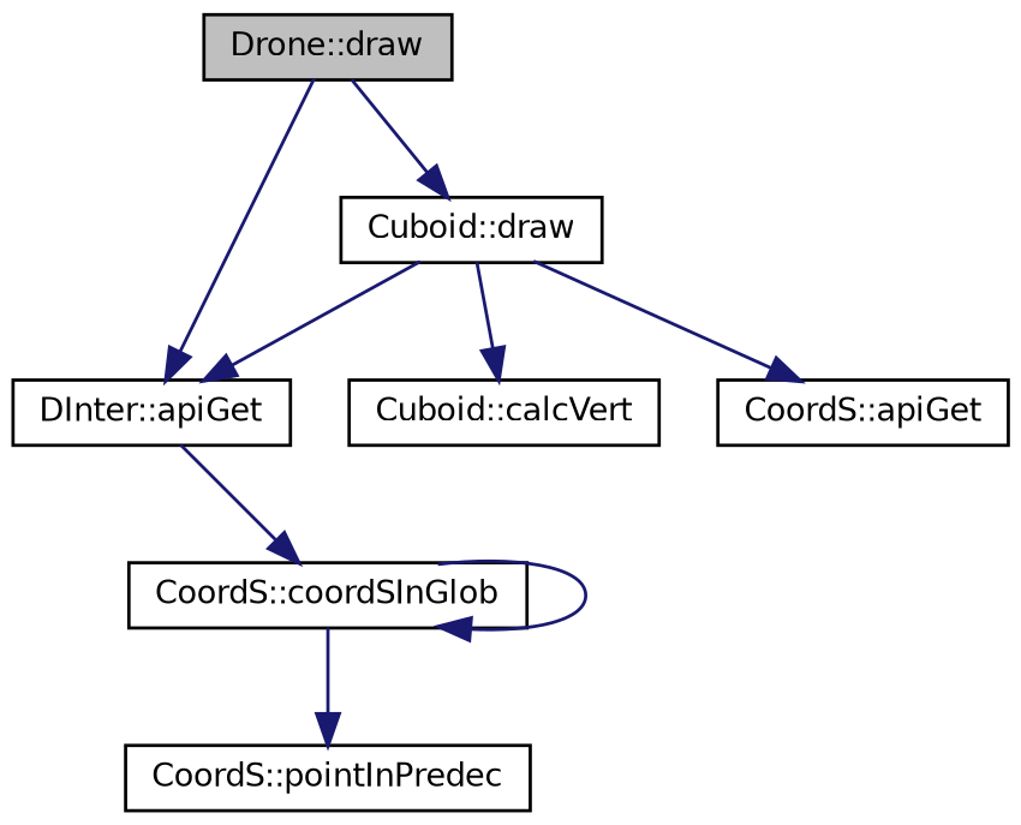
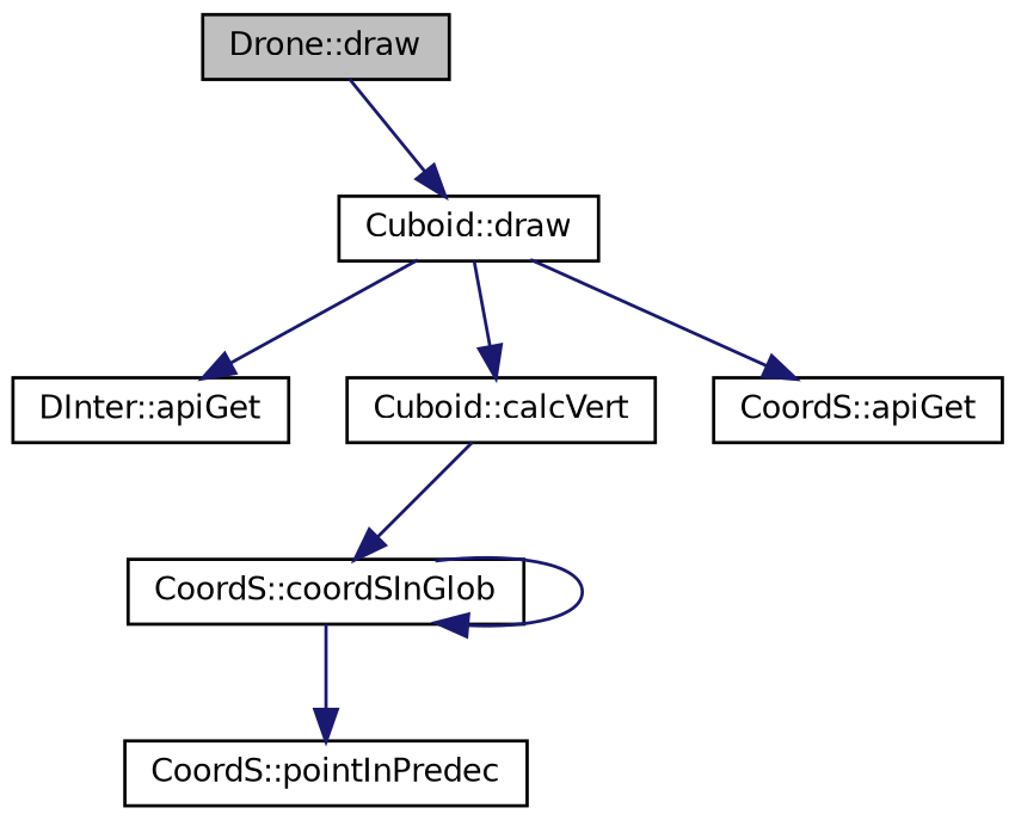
  digraph {
    rankdir=TB
    node [color=black fillcolor=white fontname=Helvetica fontsize=10 shape=record style=filled]
    edge [color=midnightblue fontname=Helvetica fontsize=10 labelfontname=Helvetica labelfontsize=10 style=solid]
    n1 [fillcolor=grey75 fontcolor=black height=0.2 label="Drone::draw" width=0.4]
    n2 [height=0.2 label="DInter::apiGet" width=0.4]
    n3 [height=0.2 label="Cuboid::draw" width=0.4]
    n4 [height=0.2 label="Cuboid::calcVert" width=0.4]
    n5 [height=0.2 label="CoordS::apiGet" width=0.4]
    n6 [height=0.2 label="CoordS::coordSInGlob" width=0.4]
    n7 [height=0.2 label="CoordS::pointInPredec" width=0.4]
-   n1 -> n2
    n1 -> n3
    n3 -> n2
    n3 -> n4
    n3 -> n5
-   n2 -> n6
+   n4 -> n6
    n6 -> n6
    n6 -> n7
  }
